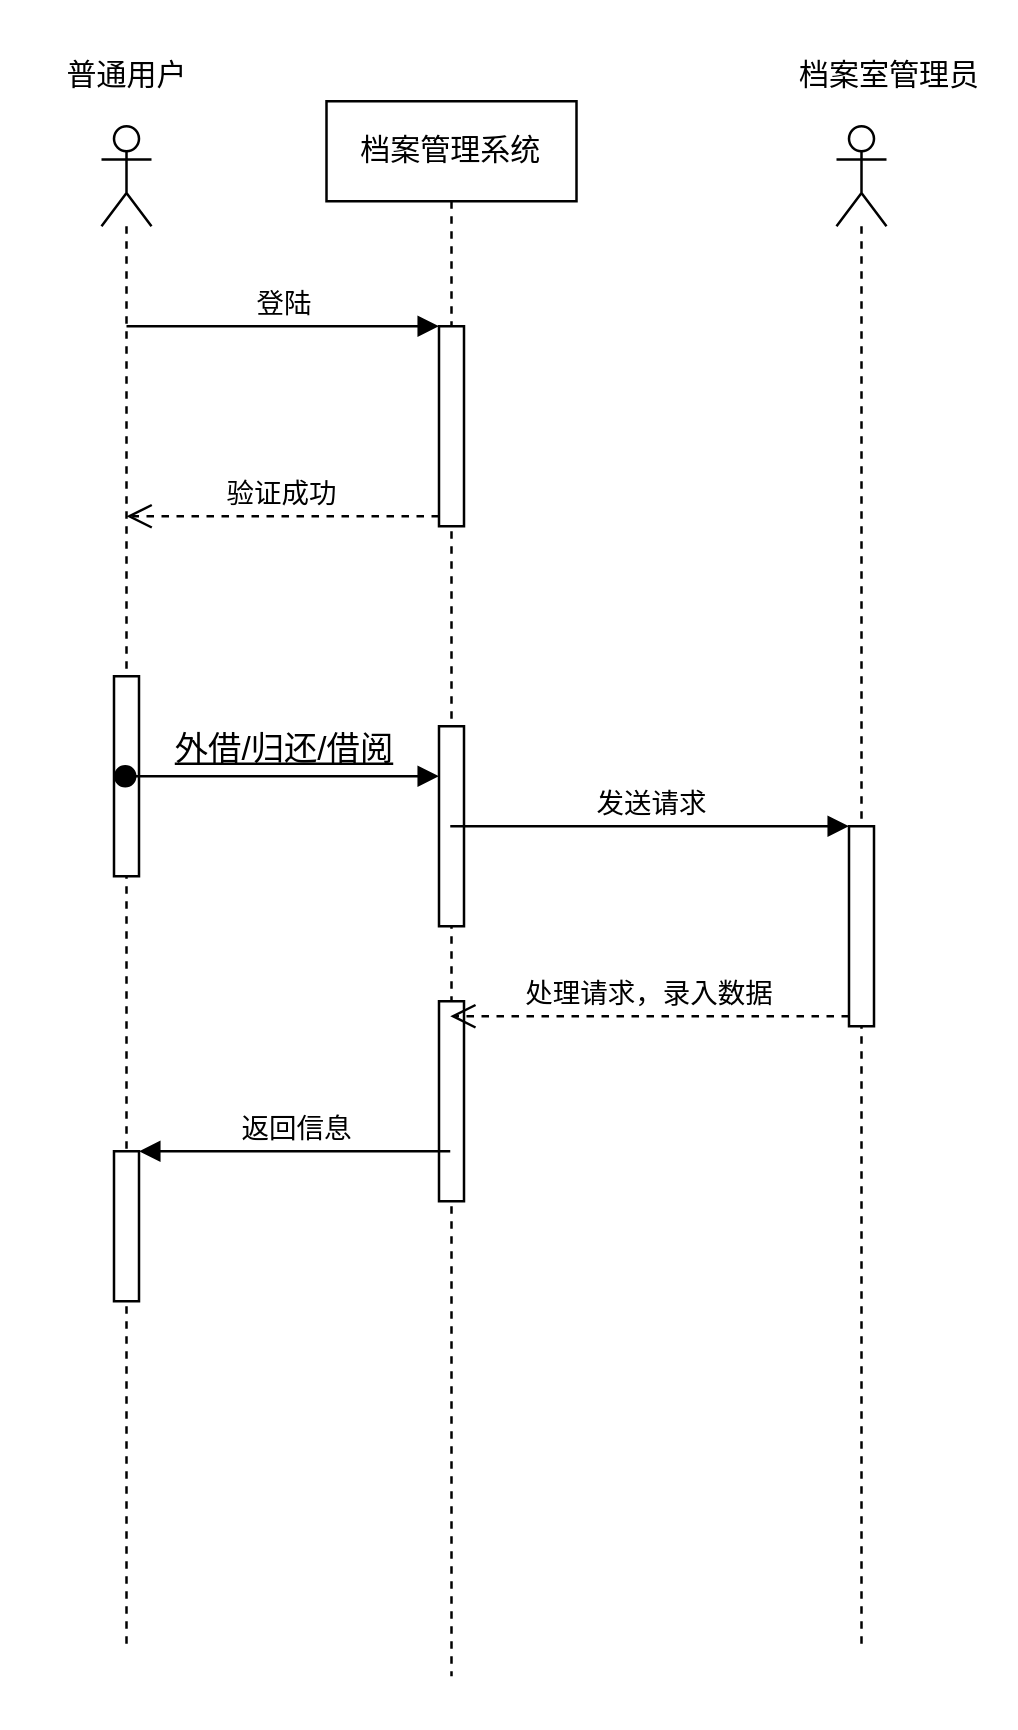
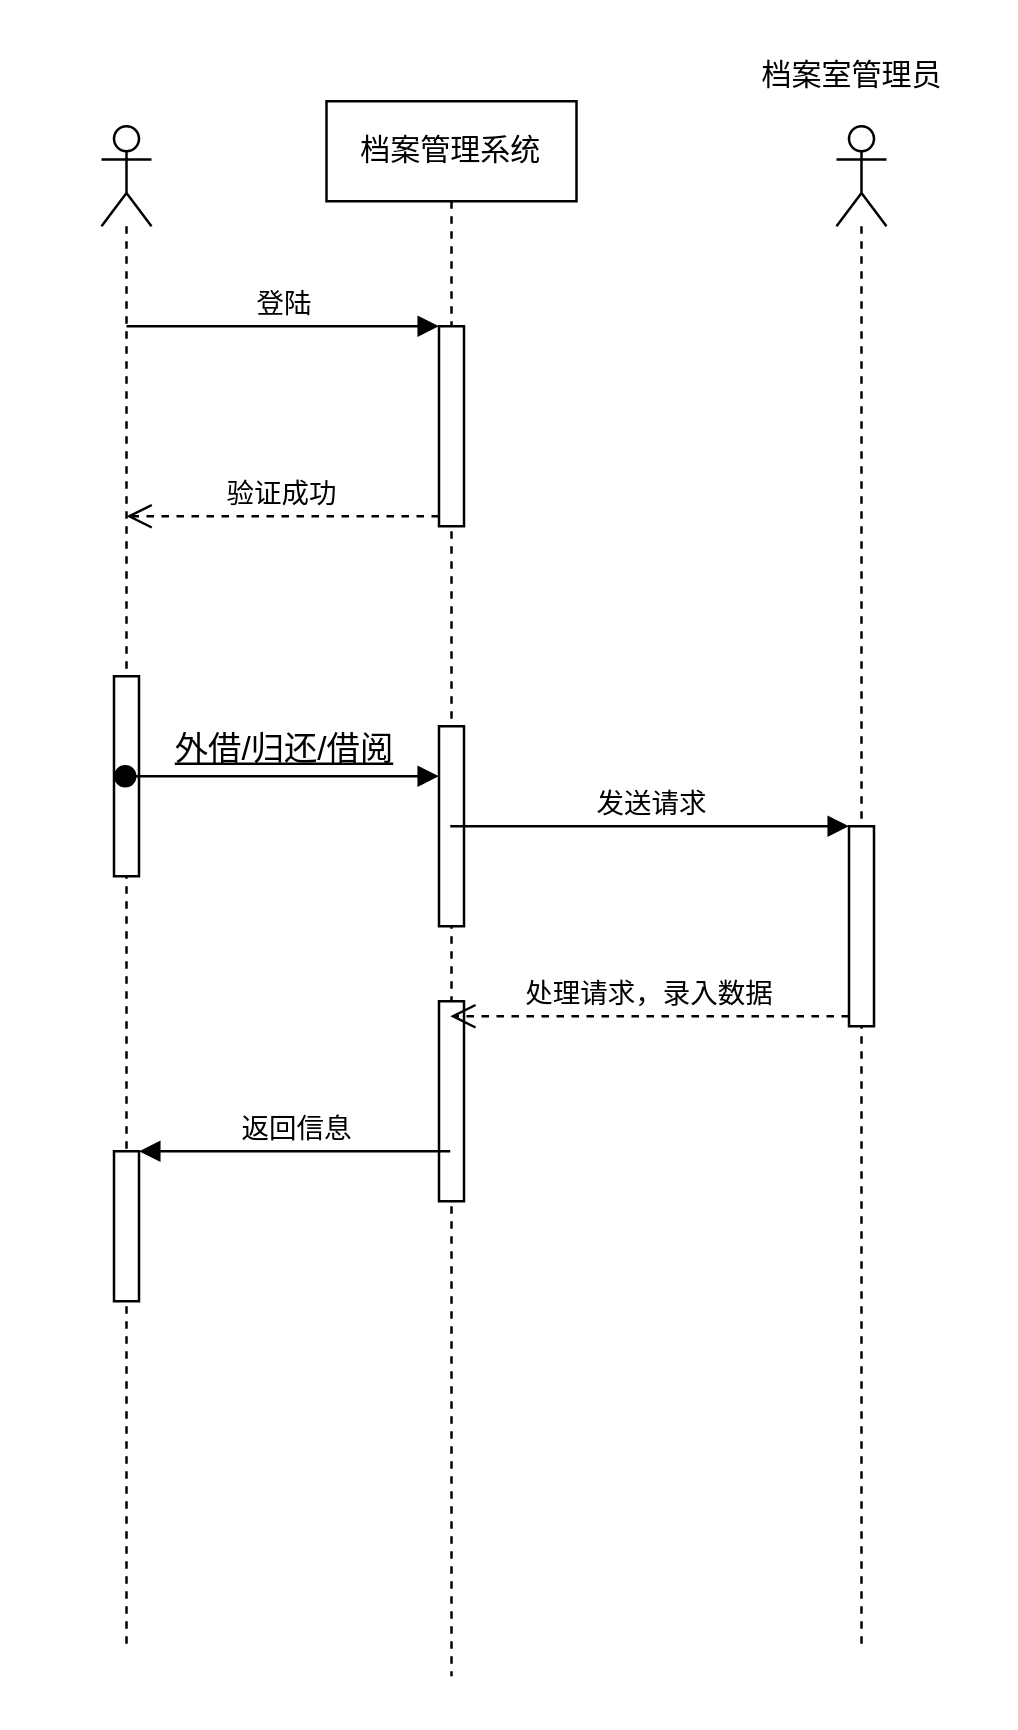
  <mxCell id="0" />
  <mxCell id="1" parent="0" />
  <mxCell id="2" value="档案管理系统" style="shape=umlLifeline;perimeter=lifelinePerimeter;whiteSpace=wrap;html=1;container=1;collapsible=0;recursiveResize=0;outlineConnect=0;" vertex="1" parent="1"><mxGeometry x="130" y="40" width="100" height="630" as="geometry" /></mxCell>
  <mxCell id="3" value="" style="html=1;points=[];perimeter=orthogonalPerimeter;" vertex="1" parent="2"><mxGeometry x="45" y="90" width="10" height="80" as="geometry" /></mxCell>
  <mxCell id="4" value="验证成功" style="html=1;verticalAlign=bottom;endArrow=open;dashed=1;endSize=8;exitX=0;exitY=0.95;" edge="1" source="3" parent="2"><mxGeometry relative="1" as="geometry"><mxPoint x="-80" y="166" as="targetPoint" /></mxGeometry></mxCell>
  <mxCell id="5" value="" style="html=1;points=[];perimeter=orthogonalPerimeter;" vertex="1" parent="2"><mxGeometry x="45" y="250" width="10" height="80" as="geometry" /></mxCell>
  <mxCell id="6" value="" style="html=1;points=[];perimeter=orthogonalPerimeter;" vertex="1" parent="2"><mxGeometry x="45" y="360" width="10" height="80" as="geometry" /></mxCell>
  <mxCell id="7" value="登陆" style="html=1;verticalAlign=bottom;endArrow=block;entryX=0;entryY=0;exitX=1;exitY=0;exitDx=0;exitDy=0;exitPerimeter=0;" edge="1" target="3" parent="1"><mxGeometry relative="1" as="geometry"><mxPoint x="50" y="130" as="sourcePoint" /></mxGeometry></mxCell>
  <mxCell id="8" value="" style="shape=umlLifeline;participant=umlActor;perimeter=lifelinePerimeter;whiteSpace=wrap;html=1;container=1;collapsible=0;recursiveResize=0;verticalAlign=top;spacingTop=36;outlineConnect=0;" vertex="1" parent="1"><mxGeometry x="40" y="50" width="20" height="610" as="geometry" /></mxCell>
  <mxCell id="9" value="" style="html=1;points=[];perimeter=orthogonalPerimeter;" vertex="1" parent="8"><mxGeometry x="5" y="220" width="10" height="80" as="geometry" /></mxCell>
  <mxCell id="10" value="" style="html=1;points=[];perimeter=orthogonalPerimeter;" vertex="1" parent="8"><mxGeometry x="5" y="410" width="10" height="60" as="geometry" /></mxCell>
- <mxCell id="11" value="普通用户" style="text;html=1;align=center;verticalAlign=middle;resizable=0;points=[];autosize=1;" vertex="1" parent="1"><mxGeometry x="20" y="20" width="60" height="20" as="geometry" /></mxCell>
  <mxCell id="12" value="&lt;u&gt;&lt;span style=&quot;font-size: 10.0pt&quot;&gt;外借/归还/借阅&lt;/span&gt;&lt;/u&gt;" style="html=1;verticalAlign=bottom;startArrow=oval;endArrow=block;startSize=8;" edge="1" target="5" parent="1" source="8"><mxGeometry relative="1" as="geometry"><mxPoint x="115" y="270" as="sourcePoint" /><Array as="points"><mxPoint x="90" y="310" /></Array></mxGeometry></mxCell>
  <mxCell id="13" value="" style="shape=umlLifeline;participant=umlActor;perimeter=lifelinePerimeter;whiteSpace=wrap;html=1;container=1;collapsible=0;recursiveResize=0;verticalAlign=top;spacingTop=36;outlineConnect=0;" vertex="1" parent="1"><mxGeometry x="334" y="50" width="20" height="610" as="geometry" /></mxCell>
  <mxCell id="14" value="" style="html=1;points=[];perimeter=orthogonalPerimeter;" vertex="1" parent="13"><mxGeometry x="5" y="280" width="10" height="80" as="geometry" /></mxCell>
  <mxCell id="15" value="发送请求" style="html=1;verticalAlign=bottom;endArrow=block;entryX=0;entryY=0;" edge="1" target="14" parent="1" source="2"><mxGeometry relative="1" as="geometry"><mxPoint x="269" y="330" as="sourcePoint" /></mxGeometry></mxCell>
  <mxCell id="16" value="处理请求，录入数据" style="html=1;verticalAlign=bottom;endArrow=open;dashed=1;endSize=8;exitX=0;exitY=0.95;" edge="1" source="14" parent="1" target="2"><mxGeometry relative="1" as="geometry"><mxPoint x="269" y="406" as="targetPoint" /></mxGeometry></mxCell>
  <mxCell id="17" value="返回信息" style="html=1;verticalAlign=bottom;endArrow=block;entryX=1;entryY=0;" edge="1" target="10" parent="1" source="2"><mxGeometry relative="1" as="geometry"><mxPoint x="115" y="460" as="sourcePoint" /></mxGeometry></mxCell>
- <mxCell id="18" value="档案室管理员" style="text;html=1;align=center;verticalAlign=middle;resizable=0;points=[];autosize=1;" vertex="1" parent="1"><mxGeometry x="310" y="20" width="90" height="20" as="geometry" /></mxCell>
+ <mxCell id="18" value="档案室管理员" style="text;html=1;align=center;verticalAlign=middle;resizable=0;points=[];autosize=1;" vertex="1" parent="1"><mxGeometry x="295" y="20" width="90" height="20" as="geometry" /></mxCell>
